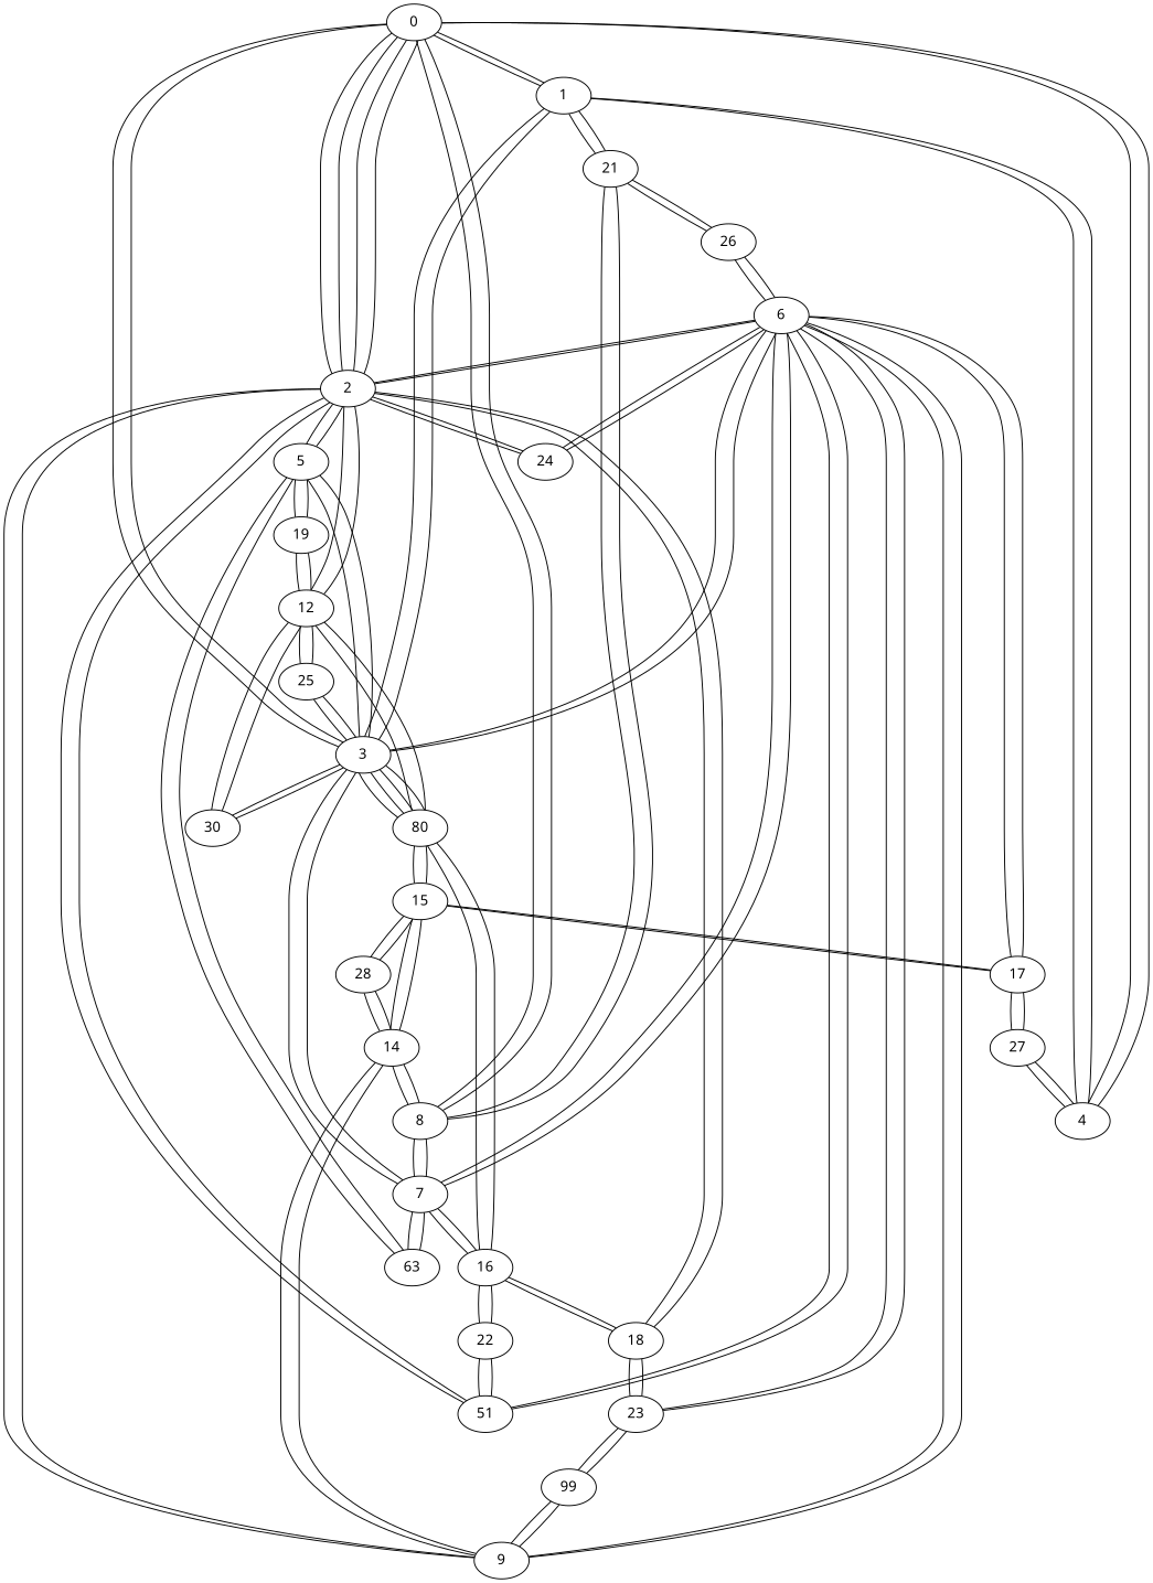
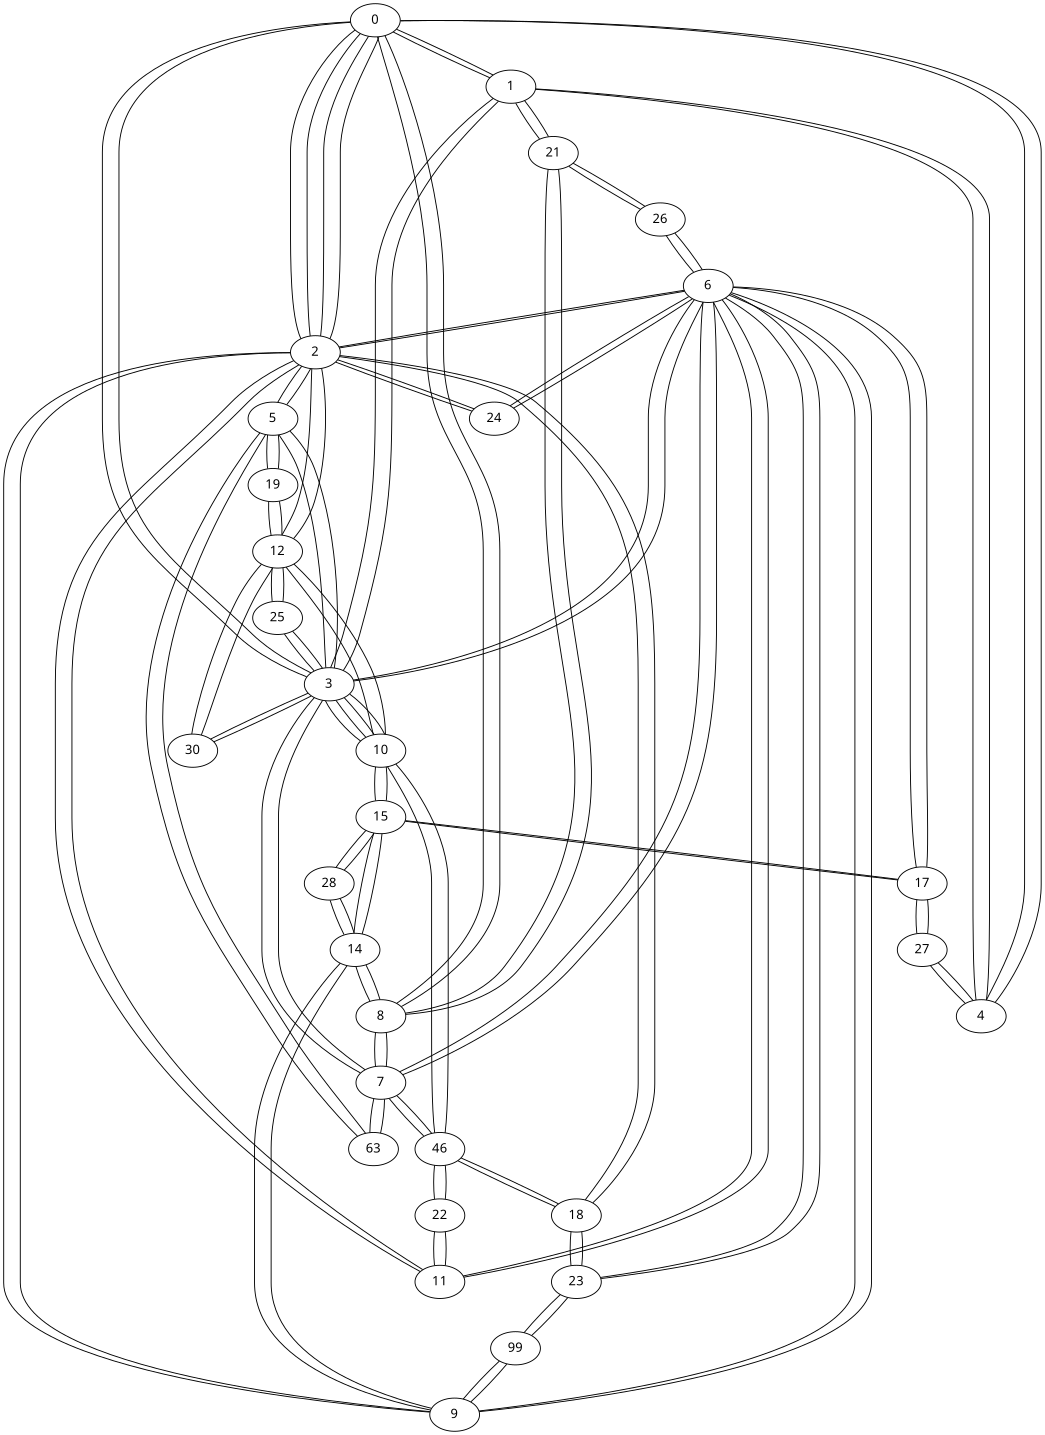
  graph {
    fontname="Noto Sans"
    node [fontname="Noto Sans"]
    edge [fontname="Noto Sans"]
    0
    1
    2
    3
    4
    8
    21
    5
    6
    9
-   11 [label=51]
+   11
    12
    18
    24
    7
-   10 [label=80]
+   10
    n17 [label=30]
    25
    27
    14
    26
    n22 [label=63]
    19
    17
    23
    n26 [label=99]
    22
-   16
+   16 [label=46]
    15
    28
    0 -- 1
    0 -- 2
    0 -- 2
    0 -- 3
    0 -- 4
    0 -- 8
    1 -- 0
    1 -- 3
    1 -- 4
    1 -- 21
    2 -- 0
    2 -- 0
    2 -- 5
    2 -- 6
    2 -- 9
    2 -- 11
    2 -- 12
    2 -- 18
    2 -- 24
    3 -- 0
    3 -- 1
    3 -- 5
    3 -- 6
    3 -- 7
    3 -- 10
    3 -- 10
    3 -- n17
    3 -- 25
    4 -- 0
    4 -- 1
    4 -- 27
    8 -- 0
    8 -- 21
    8 -- 7
    8 -- 14
    21 -- 1
    21 -- 8
    21 -- 26
    5 -- 2
    5 -- 3
    5 -- n22
    5 -- 19
    6 -- 2
    6 -- 3
    6 -- 9
    6 -- 11
    6 -- 24
    6 -- 7
    6 -- 26
    6 -- 17
    6 -- 23
    9 -- 2
    9 -- 6
    9 -- 14
    9 -- n26
    11 -- 2
    11 -- 6
    11 -- 22
    12 -- 2
    12 -- 10
    12 -- n17
    12 -- 25
    12 -- 19
    18 -- 2
    18 -- 23
    18 -- 16
    24 -- 2
    24 -- 6
    7 -- 3
    7 -- 8
    7 -- 6
    7 -- n22
    7 -- 16
    10 -- 3
    10 -- 3
    10 -- 12
    10 -- 16
    10 -- 15
    n17 -- 3
    n17 -- 12
    25 -- 3
    25 -- 12
    27 -- 4
    27 -- 17
    14 -- 8
    14 -- 9
    14 -- 15
    14 -- 28
    26 -- 21
    26 -- 6
    n22 -- 5
    n22 -- 7
    19 -- 5
    19 -- 12
    17 -- 6
    17 -- 27
    17 -- 15
    23 -- 6
    23 -- 18
    23 -- n26
    n26 -- 9
    n26 -- 23
    22 -- 11
    22 -- 16
    16 -- 18
    16 -- 7
    16 -- 10
    16 -- 22
    15 -- 10
    15 -- 14
    15 -- 17
    15 -- 28
    28 -- 14
    28 -- 15
  }
